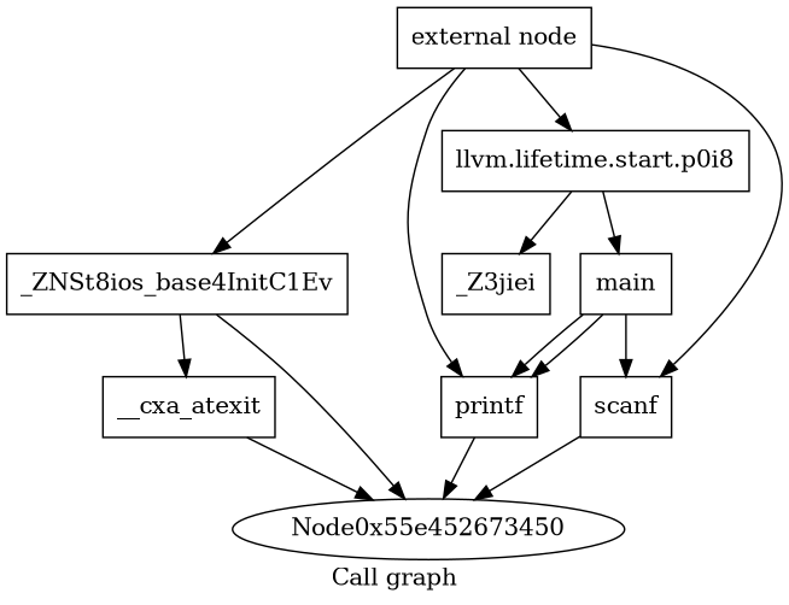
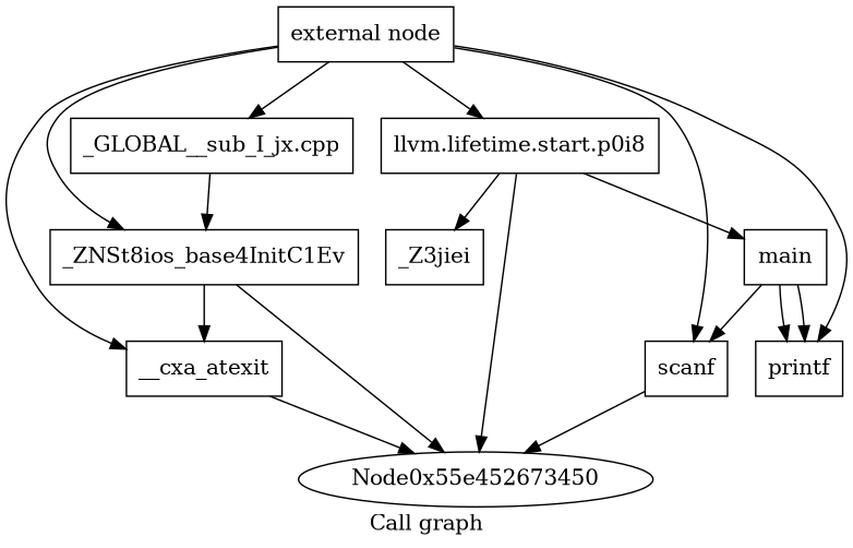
  digraph {
    label="Call graph"
    node [shape=record]
    n1 [label="{external node}"]
    n2 [label="{_ZNSt8ios_base4InitC1Ev}"]
    n3 [label="{__cxa_atexit}"]
    n4 [label="{llvm.lifetime.start.p0i8}"]
    n5 [label="{printf}"]
    n6 [label="{scanf}"]
+   n7 [label="{_GLOBAL__sub_I_jx.cpp}"]
    n8 [label=Node0x55e452673450 shape=""]
    n9 [label="{_Z3jiei}"]
    n10 [label="{main}"]
    n1 -> n2
+   n1 -> n3
    n1 -> n4
    n1 -> n5
    n1 -> n6
+   n1 -> n7
    n2 -> n3
    n2 -> n8
    n3 -> n8
    n4 -> n9
    n4 -> n10
-   n5 -> n8
+   n4 -> n8
    n6 -> n8
+   n7 -> n2
    n10 -> n5
    n10 -> n5
    n10 -> n6
  }
